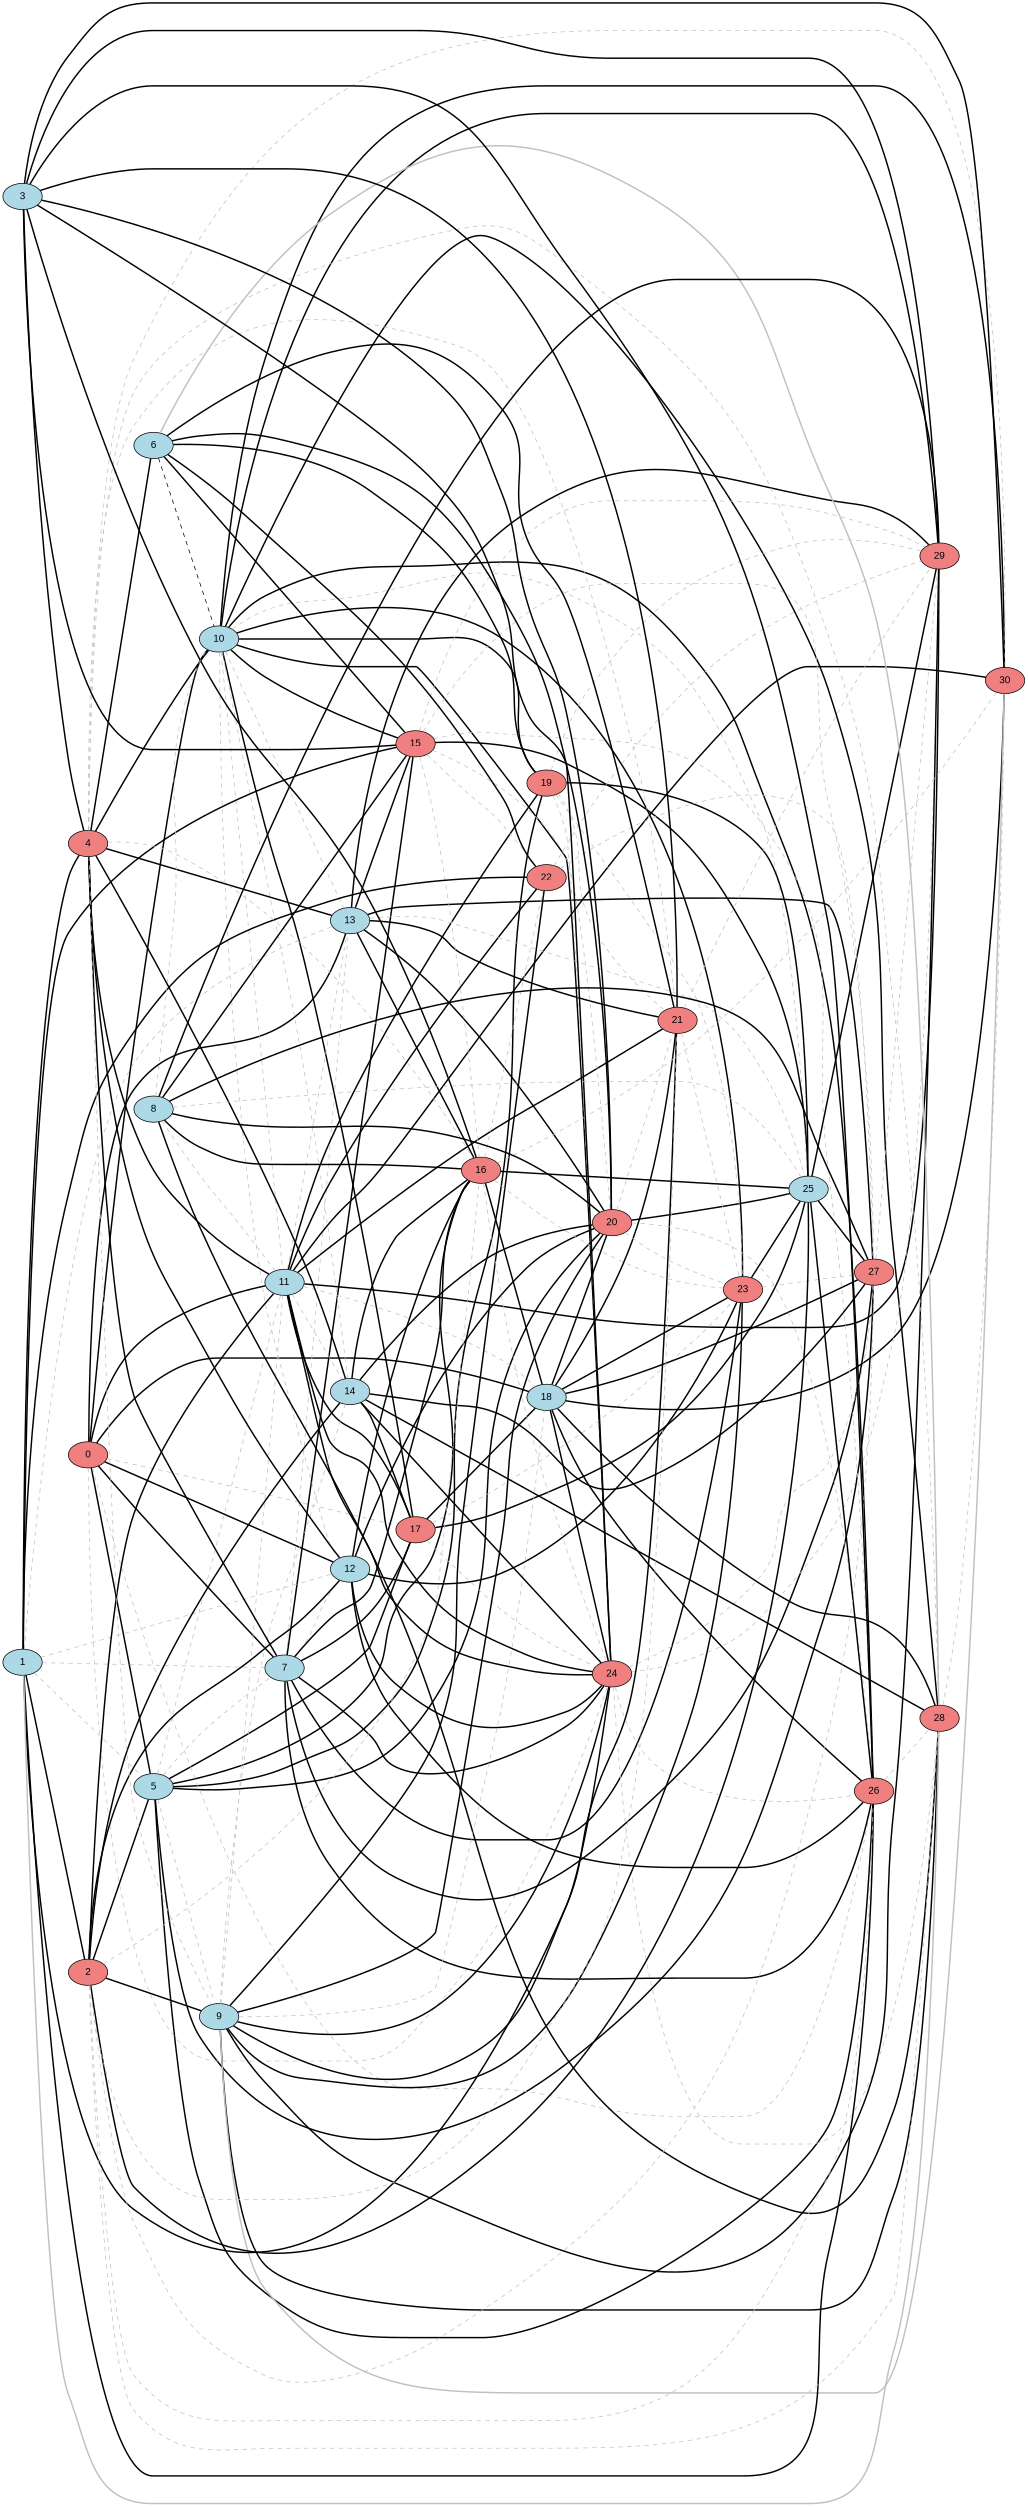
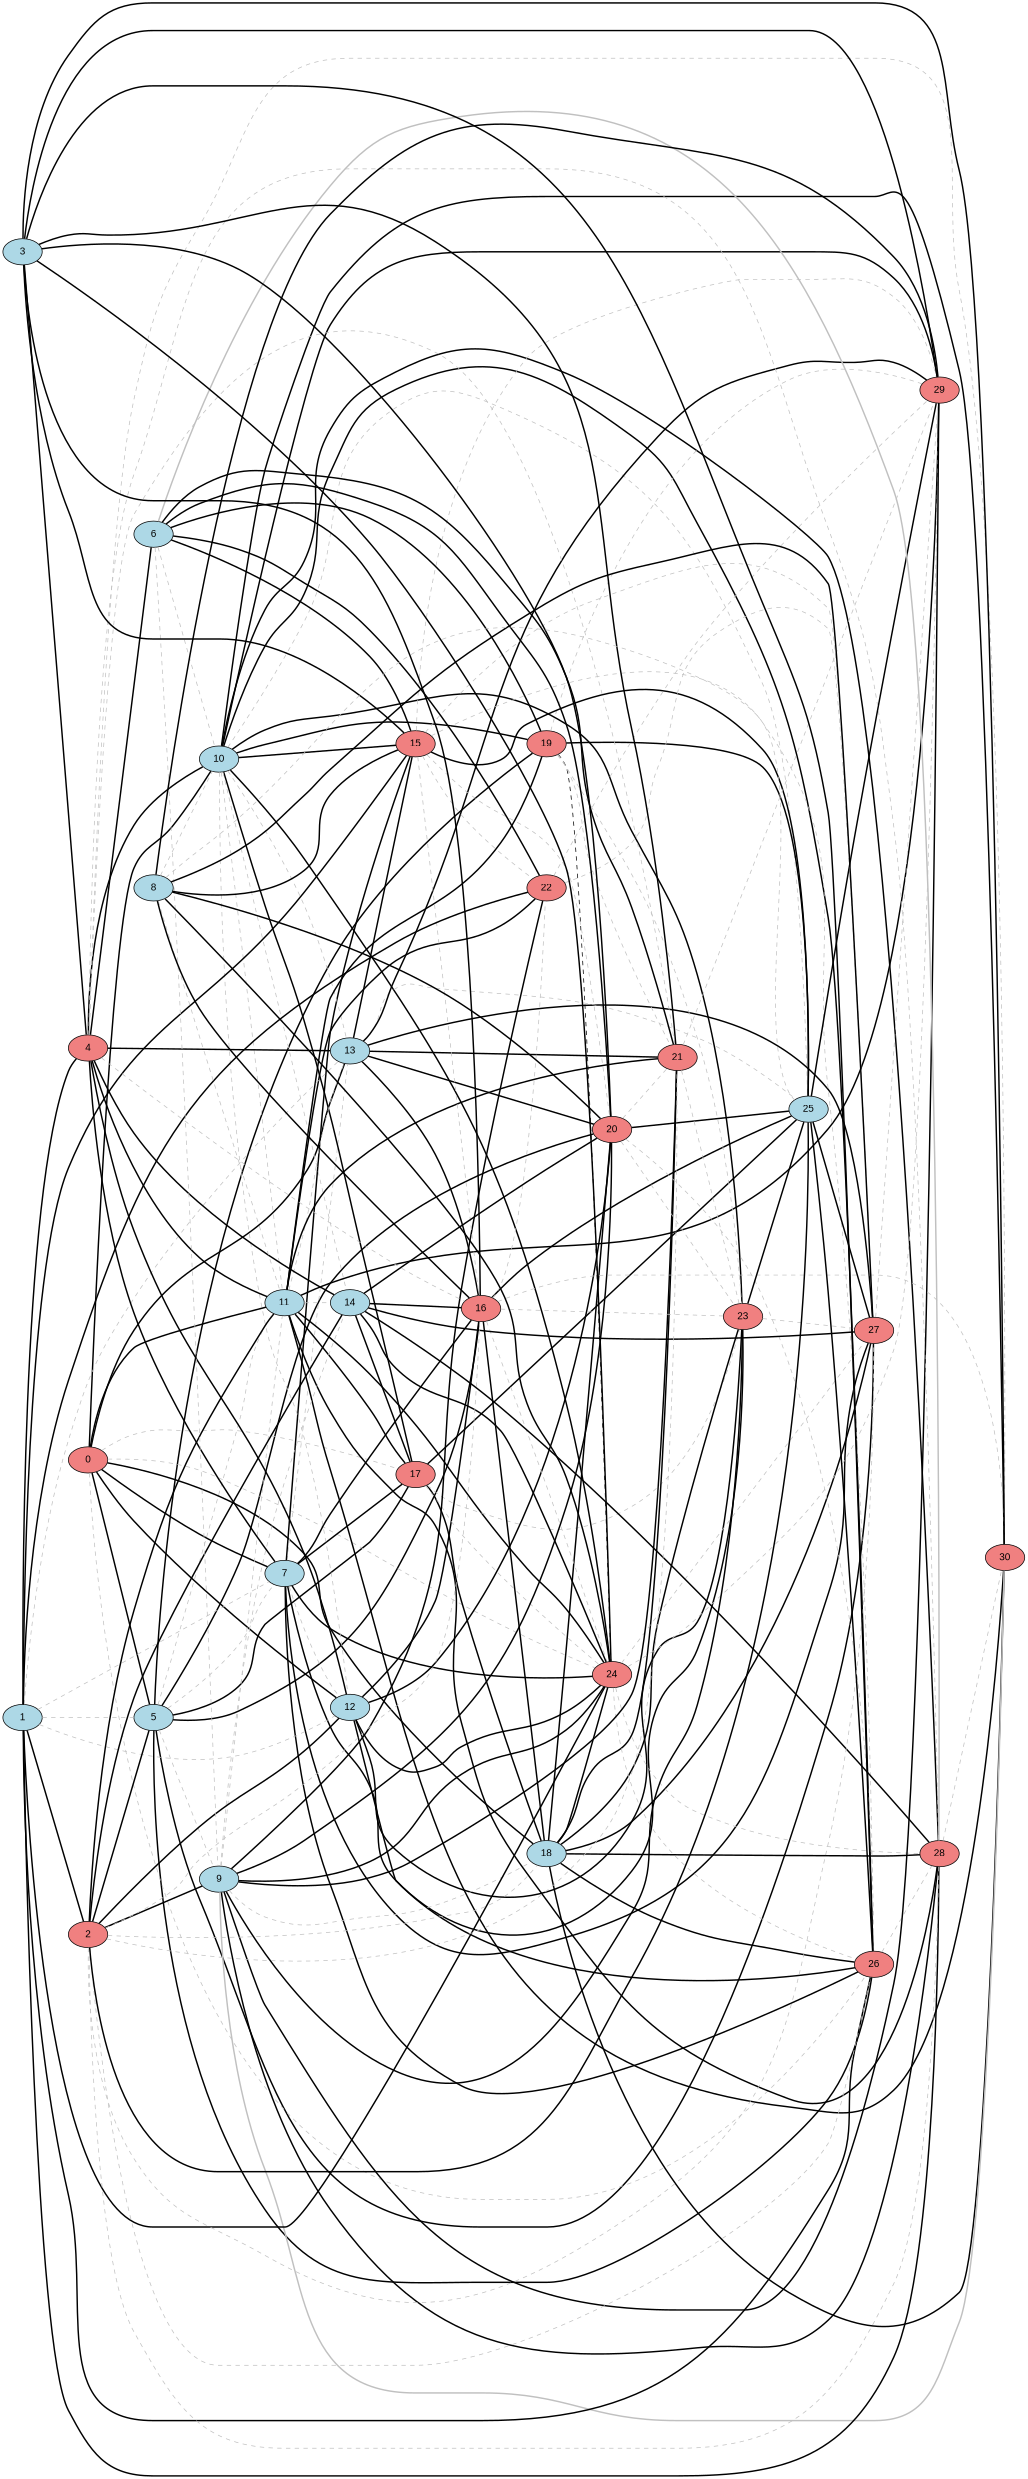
  graph {
    rankdir=LR
    node [fillcolor=lightcoral fontname=Arial style=filled]
    edge [color=black style=bold]
    5 [fillcolor=lightblue]
    0
    7 [fillcolor=lightblue]
    10 [fillcolor=lightblue]
    11 [fillcolor=lightblue]
    12 [fillcolor=lightblue]
    13 [fillcolor=lightblue]
    17
    18 [fillcolor=lightblue]
    24
    26
    9 [fillcolor=lightblue]
    16
    27
    20
    19
    15
    23
    28
    14 [fillcolor=lightblue]
    25 [fillcolor=lightblue]
    29
    30
    22
    21
    1 [fillcolor=lightblue]
    2
    4
    6 [fillcolor=lightblue]
    3 [fillcolor=lightblue]
    8 [fillcolor=lightblue]
    5 -- 7 [color=gray style=dashed]
    5 -- 11 [color=gray style=dashed]
    5 -- 17
    5 -- 26
    5 -- 9 [color=gray style=dashed]
    5 -- 16
    5 -- 27
    5 -- 20
    5 -- 19
    0 -- 5
    0 -- 7
    0 -- 10
    0 -- 11
    0 -- 12
    0 -- 13
    0 -- 17 [color=gray style=dashed]
    0 -- 18
    0 -- 24 [color=gray style=dashed]
    0 -- 26 [color=gray style=dashed]
    7 -- 12 [color=gray style=dashed]
    7 -- 13 [color=gray style=dashed]
    7 -- 17
    7 -- 24
    7 -- 26
    7 -- 16
    7 -- 27
    7 -- 15
    7 -- 23
    10 -- 11 [color=gray style=dashed]
    10 -- 12 [color=gray style=dashed]
    10 -- 13 [color=gray style=dashed]
    10 -- 17
    10 -- 24
    10 -- 26
    10 -- 19
    10 -- 15
    10 -- 23
    10 -- 28
    10 -- 14 [color=gray style=dashed]
    10 -- 25 [color=gray style=dashed]
    10 -- 29
    10 -- 30
    11 -- 13 [color=gray style=dashed]
    11 -- 17
-   11 -- 18 [color=gray style=dashed]
+   2 -- 18 [color=gray style=dashed]
    11 -- 24
    11 -- 19
    11 -- 28
    11 -- 14 [color=gray style=dashed]
    11 -- 29
    11 -- 30
    11 -- 22
    11 -- 21
    12 -- 24
    12 -- 26
    12 -- 16
    12 -- 20
    12 -- 23
    13 -- 16
    13 -- 27
    13 -- 20
    13 -- 15
    13 -- 25 [color=gray style=dashed]
    13 -- 29
    13 -- 21
    17 -- 18
    17 -- 24 [color=gray style=dashed]
    17 -- 23 [color=gray style=dashed]
    17 -- 25
    18 -- 24
    18 -- 26
    18 -- 27
    18 -- 20
    18 -- 23
    18 -- 28
    18 -- 30
    18 -- 21
    24 -- 26 [color=gray style=dashed]
    24 -- 27 [color=gray style=dashed]
    24 -- 28 [color=gray style=dashed]
    24 -- 29 [color=gray style=dashed]
    26 -- 28 [color=gray style=dashed]
    9 -- 11 [color=gray style=dashed]
    9 -- 18 [color=gray style=dashed]
    9 -- 24
    9 -- 20
    9 -- 23
    9 -- 28
    9 -- 14 [color=gray style=dashed]
    9 -- 29
    9 -- 30 [color=gray]
    9 -- 22
    9 -- 21
    16 -- 18
    16 -- 24 [color=gray style=dashed]
    16 -- 23 [color=gray style=dashed]
    16 -- 25
    16 -- 30 [color=gray style=dashed]
    16 -- 22 [color=gray style=dashed]
    27 -- 29 [color=gray style=dashed]
    20 -- 26 [color=gray style=dashed]
    20 -- 23 [color=gray style=dashed]
    20 -- 25
    20 -- 21 [color=gray style=dashed]
-   19 -- 24 [color=gray style=dashed]
+   19 -- 24 [style=dashed]
    19 -- 23 [color=gray style=dashed]
    19 -- 25
    19 -- 29 [color=gray style=dashed]
    19 -- 21 [color=gray style=dashed]
    15 -- 26 [color=gray style=dashed]
    15 -- 16 [color=gray style=dashed]
    15 -- 27 [color=gray style=dashed]
    15 -- 20 [color=gray style=dashed]
    15 -- 25
    15 -- 29 [color=gray style=dashed]
    15 -- 22 [color=gray style=dashed]
    23 -- 27 [color=gray style=dashed]
    23 -- 25
    28 -- 30 [color=gray style=dashed]
    14 -- 17
    14 -- 24
    14 -- 16
    14 -- 27
    14 -- 20
    14 -- 28
    25 -- 26
    25 -- 27
    25 -- 29
    22 -- 27 [color=gray style=dashed]
    22 -- 29 [color=gray style=dashed]
    21 -- 23 [color=gray style=dashed]
    21 -- 29 [color=gray style=dashed]
    1 -- 5 [color=gray style=dashed]
    1 -- 7 [color=gray style=dashed]
    1 -- 12 [color=gray style=dashed]
    1 -- 13 [color=gray style=dashed]
    1 -- 24
    1 -- 26
    1 -- 15
-   1 -- 28 [color=gray]
+   1 -- 28
    1 -- 22
    1 -- 2
    1 -- 4
    2 -- 5
    2 -- 11
    2 -- 12
    2 -- 26 [color=gray style=dashed]
    2 -- 9
    2 -- 16 [color=gray style=dashed]
    2 -- 27 [color=gray style=dashed]
    2 -- 28 [color=gray style=dashed]
    2 -- 14
    2 -- 25
    2 -- 21 [color=gray style=dashed]
    4 -- 7
    4 -- 10
    4 -- 11
    4 -- 12
    4 -- 13
    4 -- 16 [color=gray style=dashed]
    4 -- 28 [color=gray style=dashed]
    4 -- 14
    4 -- 30 [color=gray style=dashed]
    4 -- 21 [color=gray style=dashed]
    4 -- 6
-   6 -- 10 [style=dashed]
-   4 -- 9 [color=gray style=dashed]
+   6 -- 10 [color=gray style=dashed]
+   6 -- 9 [color=gray style=dashed]
    6 -- 20
    6 -- 19
    6 -- 15
    6 -- 28 [color=gray]
    6 -- 22
    6 -- 21
    3 -- 24
    3 -- 26
    3 -- 16
    3 -- 20
    3 -- 15
    3 -- 29
    3 -- 30
    3 -- 21
    3 -- 4
    8 -- 10 [color=gray style=dashed]
    8 -- 11 [color=gray style=dashed]
    8 -- 24
    8 -- 16
    8 -- 27
    8 -- 20
    8 -- 15
    8 -- 25 [color=gray style=dashed]
    8 -- 29
  }
